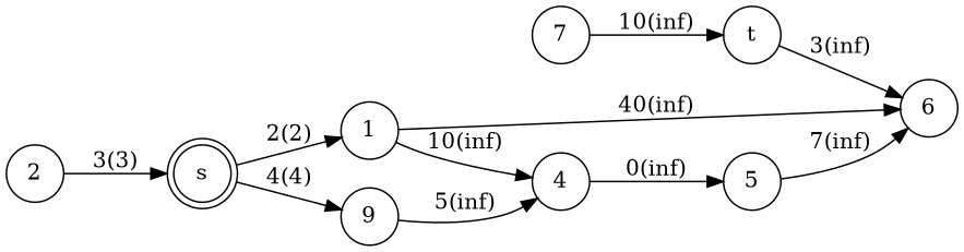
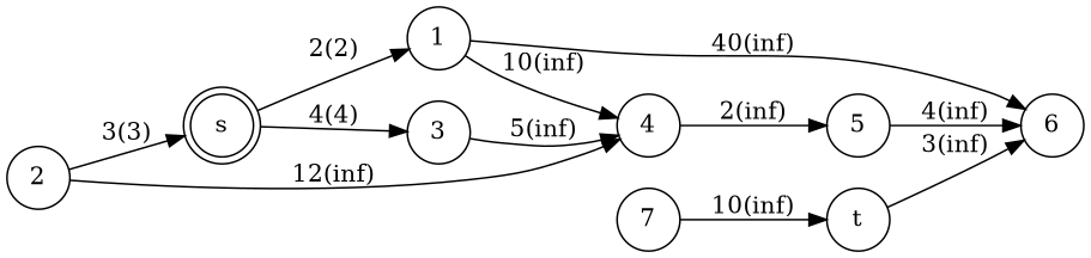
  digraph {
    rankdir=LR
    node [shape=circle]
    s [shape=doublecircle]
    1
-   3 [label=9]
+   3
    4
    6
    2
    5
    7
    t
    s -> 1 [label="2(2)"]
    s -> 3 [label="4(4)"]
    1 -> 4 [label="10(inf)"]
    1 -> 6 [label="40(inf)"]
    3 -> 4 [label="5(inf)"]
-   4 -> 5 [label="0(inf)"]
+   4 -> 5 [label="2(inf)"]
    2 -> s [label="3(3)"]
-   5 -> 6 [label="7(inf)"]
+   2 -> 4 [label="12(inf)"]
+   5 -> 6 [label="4(inf)"]
    7 -> t [label="10(inf)"]
    t -> 6 [label="3(inf)"]
  }
